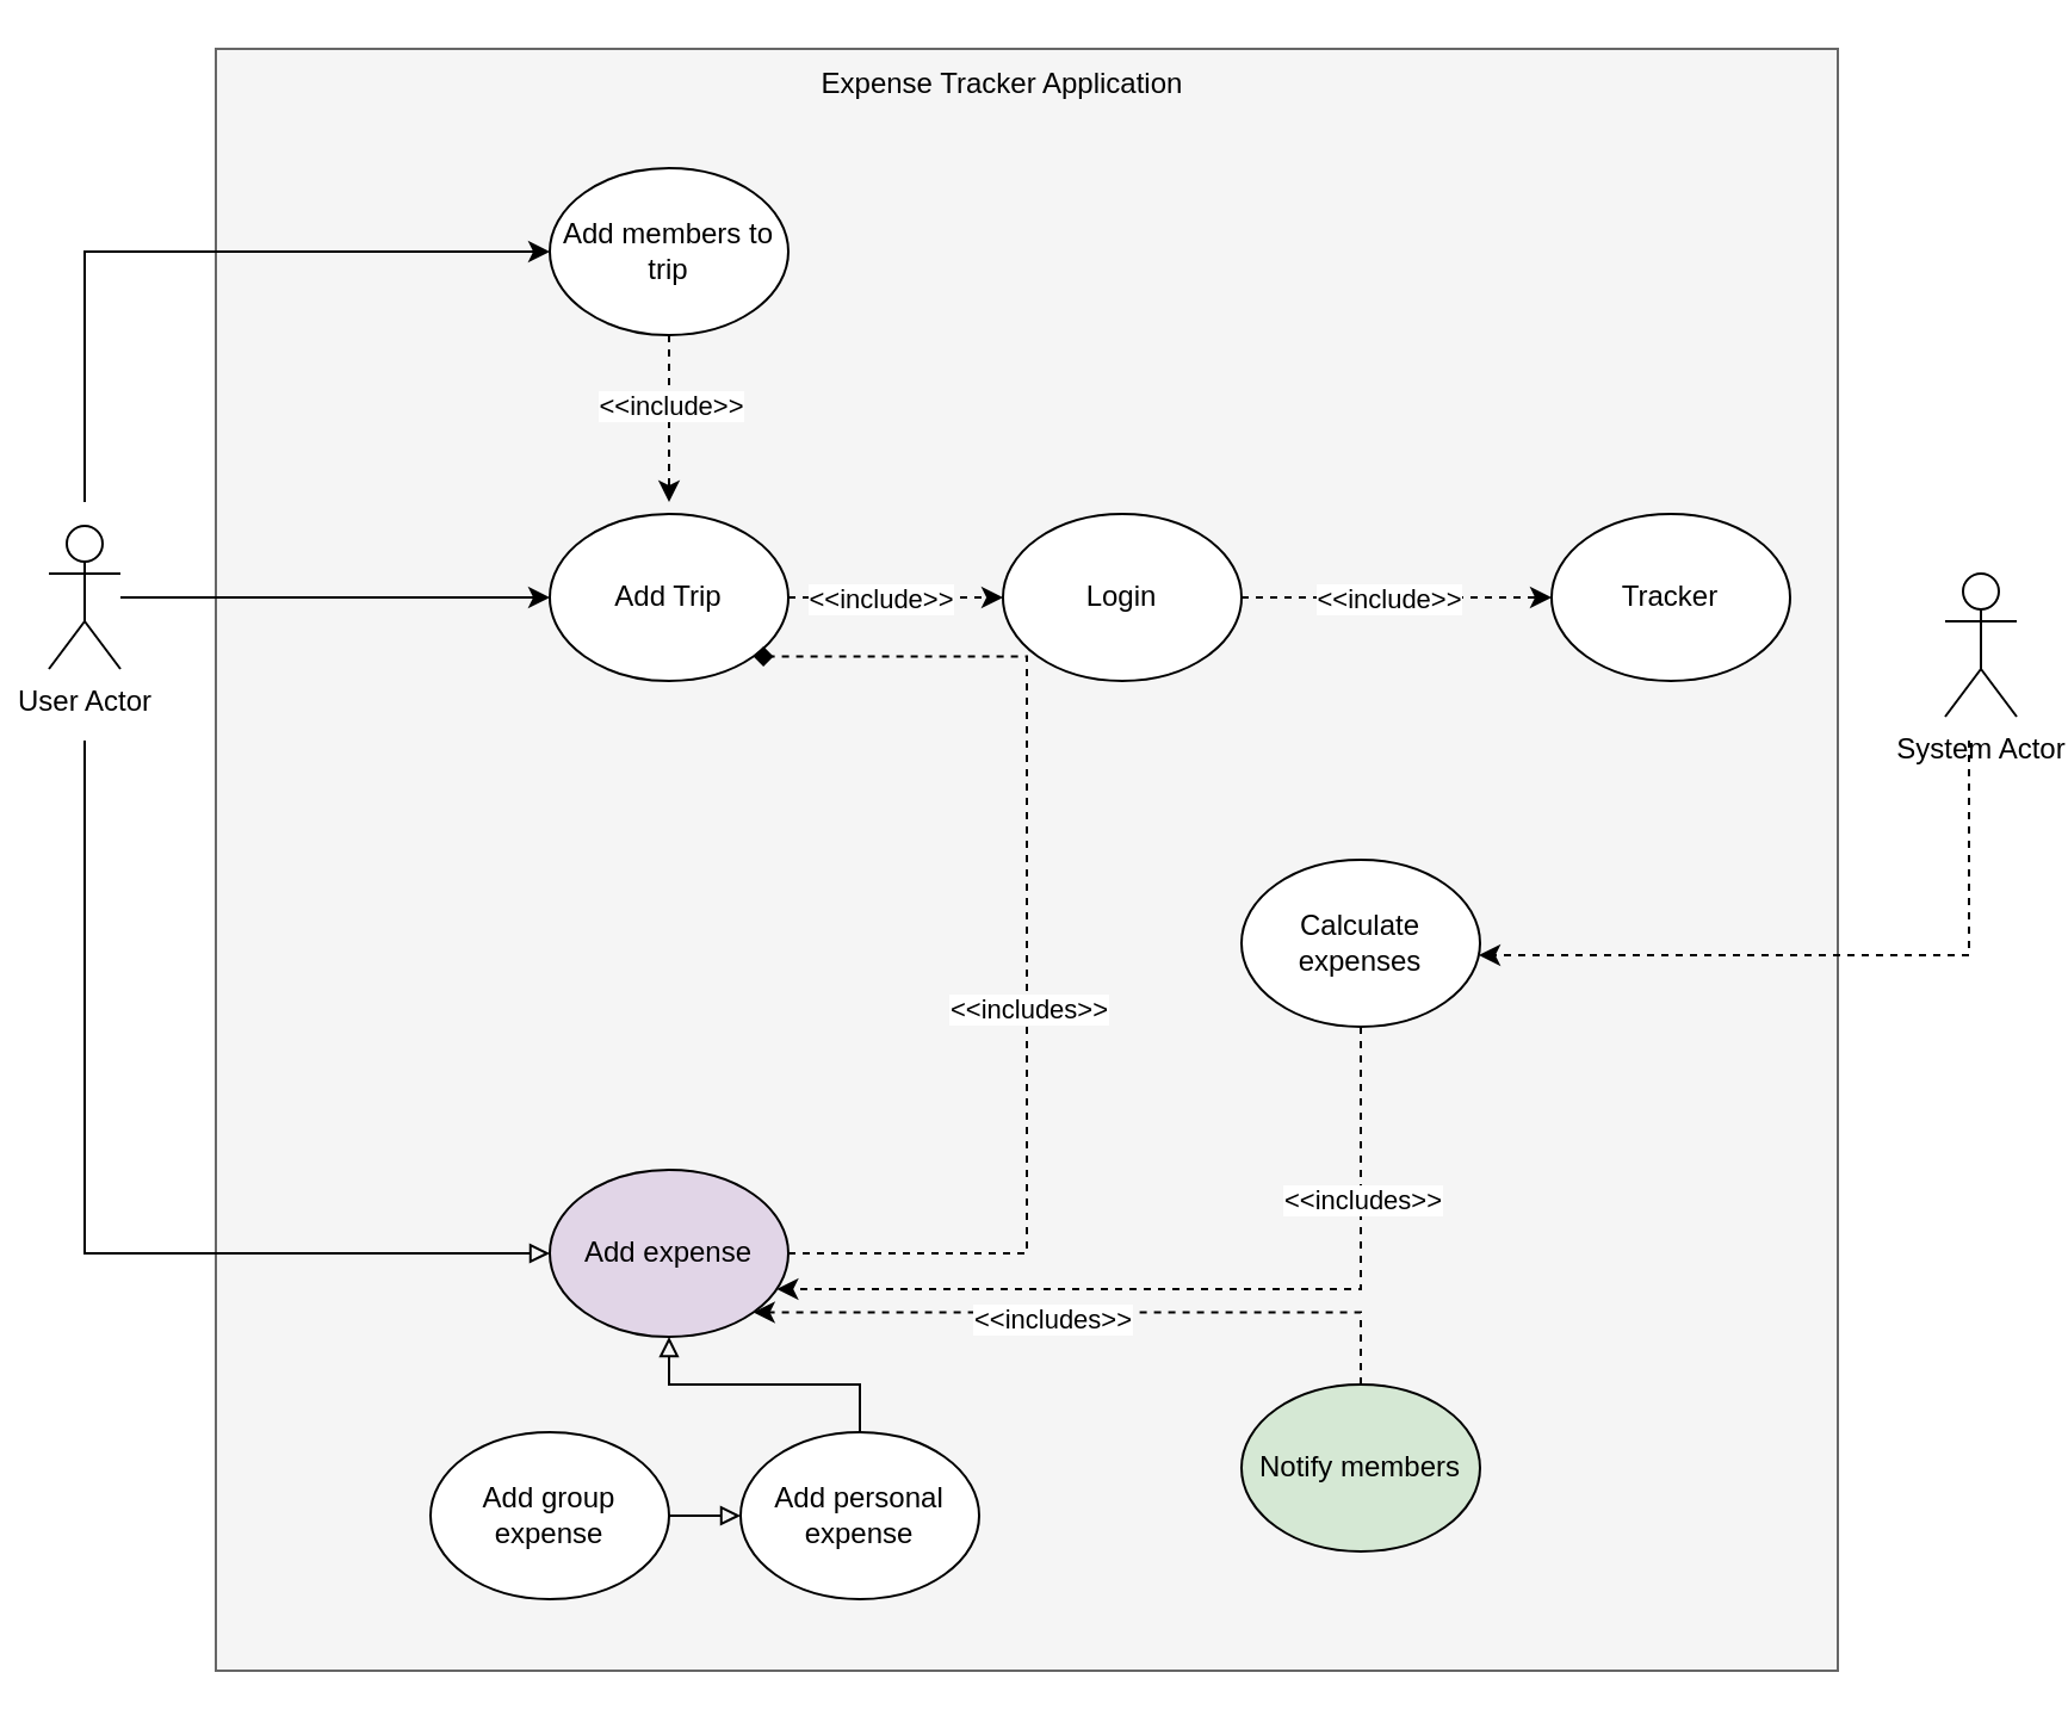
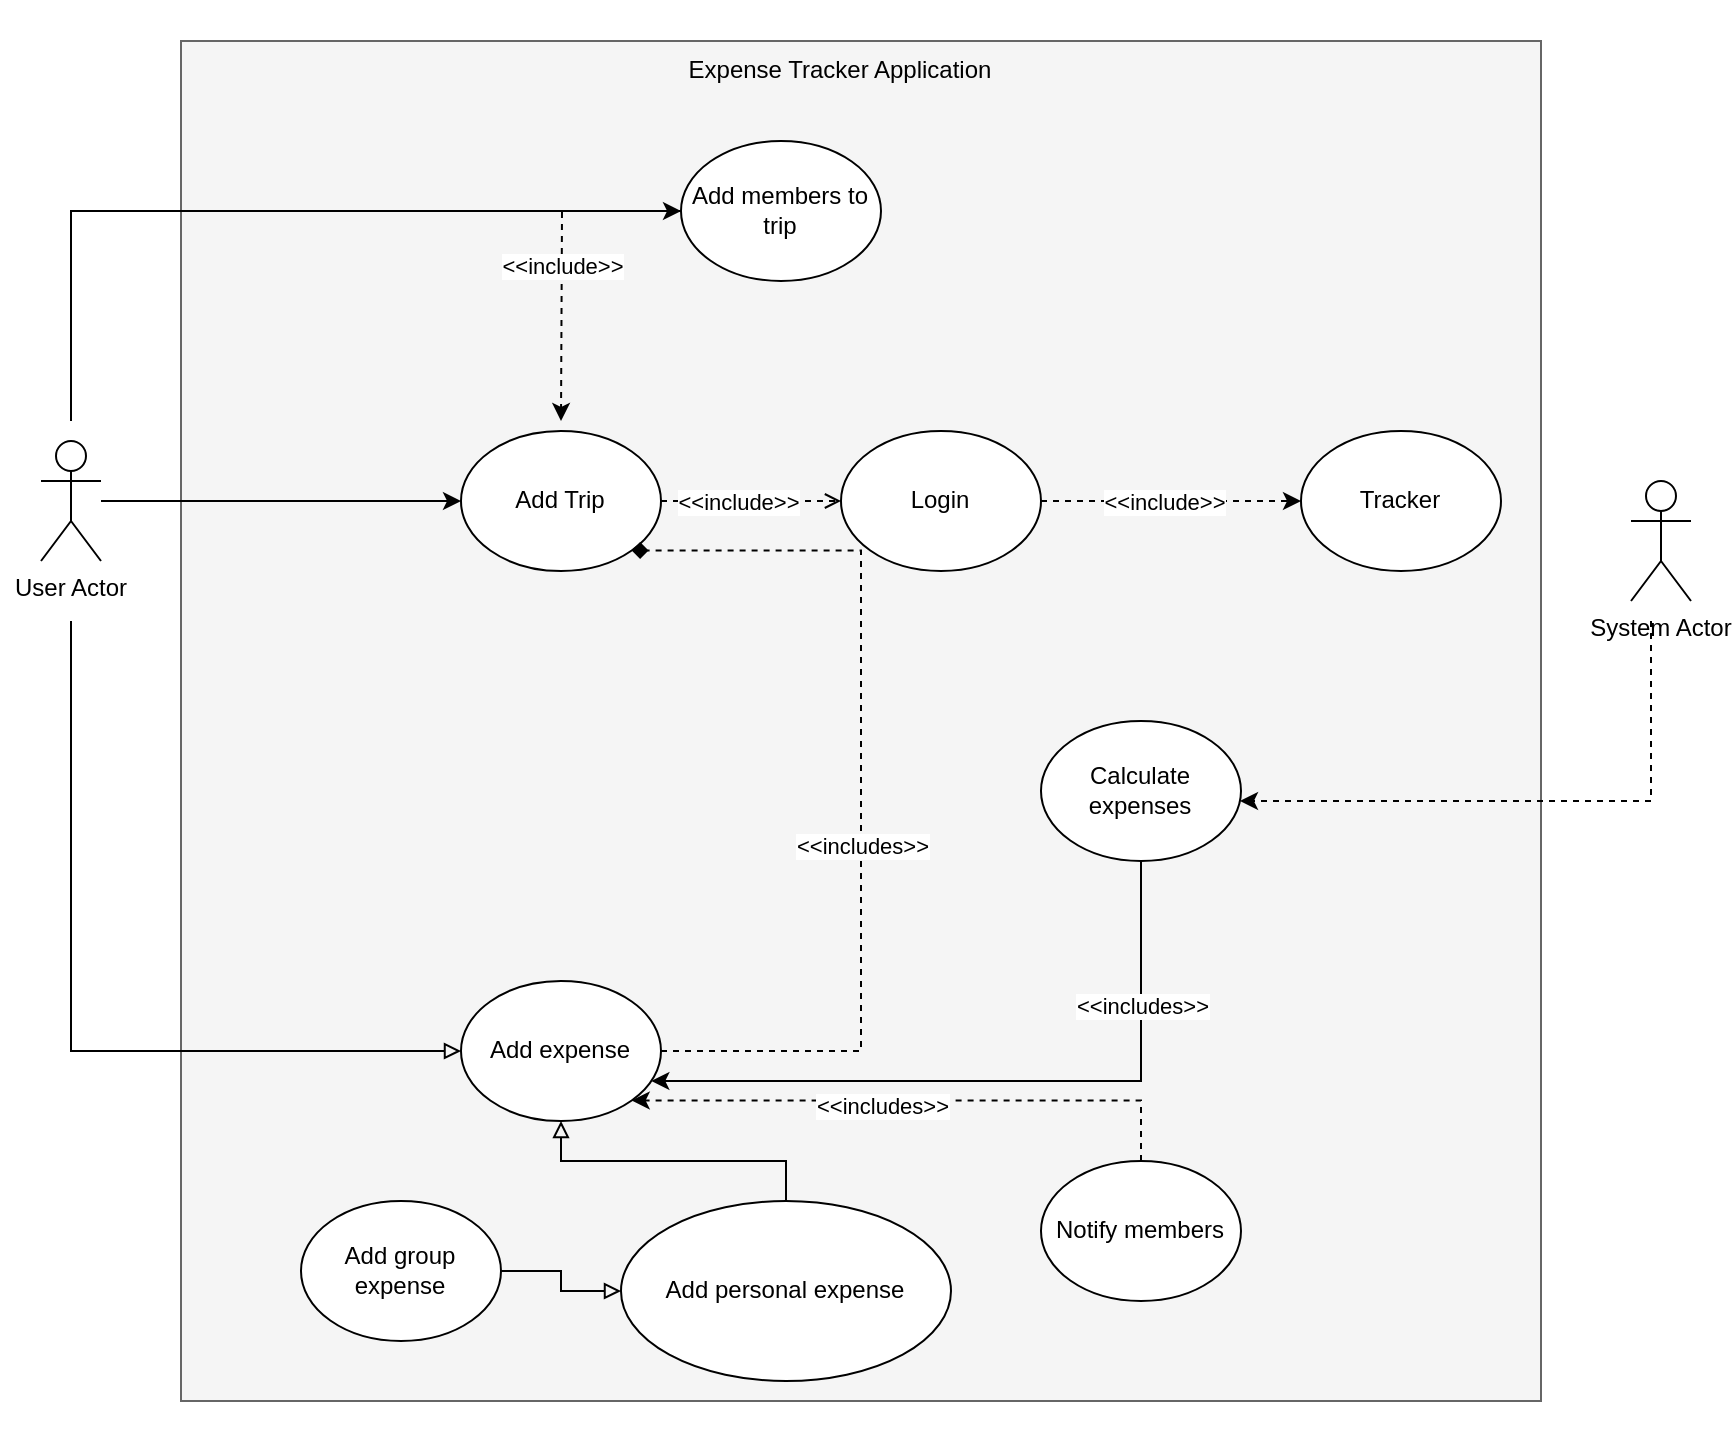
  <mxCell id="0" />
  <mxCell id="1" parent="0" />
  <mxCell id="2" value="" style="whiteSpace=wrap;html=1;aspect=fixed;fillColor=#f5f5f5;fontColor=#333333;strokeColor=#666666;" vertex="1" parent="1"><mxGeometry x="90" y="20" width="680" height="680" as="geometry" /></mxCell>
  <mxCell id="3" style="edgeStyle=orthogonalEdgeStyle;rounded=0;orthogonalLoop=1;jettySize=auto;html=1;entryX=0;entryY=0.5;entryDx=0;entryDy=0;" edge="1" parent="1" source="6" target="9"><mxGeometry relative="1" as="geometry" /></mxCell>
  <mxCell id="4" style="edgeStyle=orthogonalEdgeStyle;rounded=0;orthogonalLoop=1;jettySize=auto;html=1;entryX=0;entryY=0.5;entryDx=0;entryDy=0;" edge="1" parent="1" target="16"><mxGeometry relative="1" as="geometry"><mxPoint x="35" y="210" as="sourcePoint" /><Array as="points"><mxPoint x="35" y="105" /></Array></mxGeometry></mxCell>
  <mxCell id="5" style="edgeStyle=orthogonalEdgeStyle;rounded=0;orthogonalLoop=1;jettySize=auto;html=1;entryX=0;entryY=0.5;entryDx=0;entryDy=0;endArrow=block;endFill=0;" edge="1" parent="1" target="19"><mxGeometry relative="1" as="geometry"><mxPoint x="35" y="310" as="sourcePoint" /><Array as="points"><mxPoint x="35" y="525" /></Array></mxGeometry></mxCell>
  <mxCell id="6" value="User Actor" style="shape=umlActor;verticalLabelPosition=bottom;verticalAlign=top;html=1;outlineConnect=0;" vertex="1" parent="1"><mxGeometry x="20" y="220" width="30" height="60" as="geometry" /></mxCell>
- <mxCell id="7" style="edgeStyle=orthogonalEdgeStyle;rounded=0;orthogonalLoop=1;jettySize=auto;html=1;entryX=0;entryY=0.5;entryDx=0;entryDy=0;dashed=1;" edge="1" parent="1" source="9" target="12"><mxGeometry relative="1" as="geometry" /></mxCell>
+ <mxCell id="7" style="edgeStyle=orthogonalEdgeStyle;rounded=0;orthogonalLoop=1;jettySize=auto;html=1;entryX=0;entryY=0.5;entryDx=0;entryDy=0;dashed=1;endArrow=open;" edge="1" parent="1" source="9" target="12"><mxGeometry relative="1" as="geometry" /></mxCell>
  <mxCell id="8" value="&amp;lt;&amp;lt;include&amp;gt;&amp;gt;" style="edgeLabel;html=1;align=center;verticalAlign=middle;resizable=0;points=[];" vertex="1" connectable="0" parent="7"><mxGeometry x="-0.16" relative="1" as="geometry"><mxPoint as="offset" /></mxGeometry></mxCell>
  <mxCell id="9" value="Add Trip" style="ellipse;whiteSpace=wrap;html=1;" vertex="1" parent="1"><mxGeometry x="230" y="215" width="100" height="70" as="geometry" /></mxCell>
  <mxCell id="10" style="edgeStyle=orthogonalEdgeStyle;rounded=0;orthogonalLoop=1;jettySize=auto;html=1;entryX=0;entryY=0.5;entryDx=0;entryDy=0;dashed=1;" edge="1" parent="1" source="12" target="13"><mxGeometry relative="1" as="geometry" /></mxCell>
  <mxCell id="11" value="&amp;lt;&amp;lt;include&amp;gt;&amp;gt;" style="edgeLabel;html=1;align=center;verticalAlign=middle;resizable=0;points=[];" vertex="1" connectable="0" parent="10"><mxGeometry x="-0.224" y="4" relative="1" as="geometry"><mxPoint x="11" y="4" as="offset" /></mxGeometry></mxCell>
  <mxCell id="12" value="Login" style="ellipse;whiteSpace=wrap;html=1;" vertex="1" parent="1"><mxGeometry x="420" y="215" width="100" height="70" as="geometry" /></mxCell>
  <mxCell id="13" value="Tracker" style="ellipse;whiteSpace=wrap;html=1;" vertex="1" parent="1"><mxGeometry x="650" y="215" width="100" height="70" as="geometry" /></mxCell>
  <mxCell id="14" style="edgeStyle=orthogonalEdgeStyle;rounded=0;orthogonalLoop=1;jettySize=auto;html=1;dashed=1;" edge="1" parent="1" source="16"><mxGeometry relative="1" as="geometry"><mxPoint x="280" y="210" as="targetPoint" /></mxGeometry></mxCell>
  <mxCell id="15" value="&amp;lt;&amp;lt;include&amp;gt;&amp;gt;" style="edgeLabel;html=1;align=center;verticalAlign=middle;resizable=0;points=[];" vertex="1" connectable="0" parent="14"><mxGeometry x="0.2" relative="1" as="geometry"><mxPoint y="-12" as="offset" /></mxGeometry></mxCell>
- <mxCell id="16" value="Add members to trip" style="ellipse;whiteSpace=wrap;html=1;" vertex="1" parent="1"><mxGeometry x="230" y="70" width="100" height="70" as="geometry" /></mxCell>
+ <mxCell id="16" value="Add members to trip" style="ellipse;whiteSpace=wrap;html=1;" vertex="1" parent="1"><mxGeometry x="340" y="70" width="100" height="70" as="geometry" /></mxCell>
  <mxCell id="17" style="edgeStyle=orthogonalEdgeStyle;rounded=0;orthogonalLoop=1;jettySize=auto;html=1;entryX=1;entryY=1;entryDx=0;entryDy=0;endArrow=diamond;endFill=1;dashed=1;" edge="1" parent="1" source="19" target="9"><mxGeometry relative="1" as="geometry"><Array as="points"><mxPoint x="430" y="525" /><mxPoint x="430" y="274" /></Array></mxGeometry></mxCell>
  <mxCell id="18" value="&amp;lt;&amp;lt;includes&amp;gt;&amp;gt;" style="edgeLabel;html=1;align=center;verticalAlign=middle;resizable=0;points=[];" vertex="1" connectable="0" parent="17"><mxGeometry x="-0.126" relative="1" as="geometry"><mxPoint as="offset" /></mxGeometry></mxCell>
- <mxCell id="19" value="Add expense" style="ellipse;whiteSpace=wrap;html=1;fillColor=#e1d5e7;" vertex="1" parent="1"><mxGeometry x="230" y="490" width="100" height="70" as="geometry" /></mxCell>
+ <mxCell id="19" value="Add expense" style="ellipse;whiteSpace=wrap;html=1;" vertex="1" parent="1"><mxGeometry x="230" y="490" width="100" height="70" as="geometry" /></mxCell>
  <mxCell id="20" style="edgeStyle=orthogonalEdgeStyle;rounded=0;orthogonalLoop=1;jettySize=auto;html=1;endArrow=block;endFill=0;" edge="1" parent="1" source="21" target="23"><mxGeometry relative="1" as="geometry" /></mxCell>
- <mxCell id="21" value="Add group expense" style="ellipse;whiteSpace=wrap;html=1;" vertex="1" parent="1"><mxGeometry x="180" y="600" width="100" height="70" as="geometry" /></mxCell>
+ <mxCell id="21" value="Add group expense" style="ellipse;whiteSpace=wrap;html=1;" vertex="1" parent="1"><mxGeometry x="150" y="600" width="100" height="70" as="geometry" /></mxCell>
  <mxCell id="22" style="edgeStyle=orthogonalEdgeStyle;rounded=0;orthogonalLoop=1;jettySize=auto;html=1;endArrow=block;endFill=0;" edge="1" parent="1" source="23" target="19"><mxGeometry relative="1" as="geometry" /></mxCell>
- <mxCell id="23" value="Add personal expense" style="ellipse;whiteSpace=wrap;html=1;" vertex="1" parent="1"><mxGeometry x="310" y="600" width="100" height="70" as="geometry" /></mxCell>
+ <mxCell id="23" value="Add personal expense" style="ellipse;whiteSpace=wrap;html=1;" vertex="1" parent="1"><mxGeometry x="310" y="600" width="165" height="90" as="geometry" /></mxCell>
  <mxCell id="24" value="Expense Tracker Application" style="text;html=1;strokeColor=none;fillColor=none;align=center;verticalAlign=middle;whiteSpace=wrap;rounded=0;" vertex="1" parent="1"><mxGeometry x="330" y="20" width="180" height="30" as="geometry" /></mxCell>
  <mxCell id="25" style="edgeStyle=orthogonalEdgeStyle;rounded=0;orthogonalLoop=1;jettySize=auto;html=1;dashed=1;endArrow=classic;endFill=1;" edge="1" parent="1" target="29"><mxGeometry relative="1" as="geometry"><mxPoint x="825" y="310" as="sourcePoint" /><Array as="points"><mxPoint x="825" y="400" /></Array></mxGeometry></mxCell>
  <mxCell id="26" value="System Actor" style="shape=umlActor;verticalLabelPosition=bottom;verticalAlign=top;html=1;outlineConnect=0;" vertex="1" parent="1"><mxGeometry x="815" y="240" width="30" height="60" as="geometry" /></mxCell>
- <mxCell id="27" style="edgeStyle=orthogonalEdgeStyle;rounded=0;orthogonalLoop=1;jettySize=auto;html=1;dashed=1;endArrow=classic;endFill=1;" edge="1" parent="1" source="29" target="19"><mxGeometry relative="1" as="geometry"><Array as="points"><mxPoint x="570" y="540" /></Array></mxGeometry></mxCell>
+ <mxCell id="27" style="edgeStyle=orthogonalEdgeStyle;rounded=0;orthogonalLoop=1;jettySize=auto;html=1;dashed=0;endArrow=classic;endFill=1;" edge="1" parent="1" source="29" target="19"><mxGeometry relative="1" as="geometry"><Array as="points"><mxPoint x="570" y="540" /></Array></mxGeometry></mxCell>
  <mxCell id="28" value="&amp;lt;&amp;lt;includes&amp;gt;&amp;gt;" style="edgeLabel;html=1;align=center;verticalAlign=middle;resizable=0;points=[];" vertex="1" connectable="0" parent="27"><mxGeometry x="-0.595" relative="1" as="geometry"><mxPoint as="offset" /></mxGeometry></mxCell>
  <mxCell id="29" value="Calculate expenses" style="ellipse;whiteSpace=wrap;html=1;" vertex="1" parent="1"><mxGeometry x="520" y="360" width="100" height="70" as="geometry" /></mxCell>
  <mxCell id="30" style="edgeStyle=orthogonalEdgeStyle;rounded=0;orthogonalLoop=1;jettySize=auto;html=1;entryX=1;entryY=1;entryDx=0;entryDy=0;dashed=1;endArrow=classic;endFill=1;" edge="1" parent="1" source="32" target="19"><mxGeometry relative="1" as="geometry"><Array as="points"><mxPoint x="570" y="550" /></Array></mxGeometry></mxCell>
  <mxCell id="31" value="&amp;lt;&amp;lt;includes&amp;gt;&amp;gt;" style="edgeLabel;html=1;align=center;verticalAlign=middle;resizable=0;points=[];" vertex="1" connectable="0" parent="30"><mxGeometry x="0.285" y="3" relative="1" as="geometry"><mxPoint x="23" as="offset" /></mxGeometry></mxCell>
- <mxCell id="32" value="Notify members" style="ellipse;whiteSpace=wrap;html=1;fillColor=#d5e8d4;" vertex="1" parent="1"><mxGeometry x="520" y="580" width="100" height="70" as="geometry" /></mxCell>
+ <mxCell id="32" value="Notify members" style="ellipse;whiteSpace=wrap;html=1;" vertex="1" parent="1"><mxGeometry x="520" y="580" width="100" height="70" as="geometry" /></mxCell>
